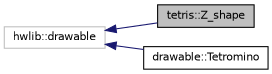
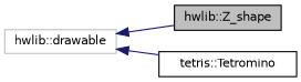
  digraph {
    rankdir=LR
    node [color=black fillcolor=white fontname=Helvetica fontsize=10 shape=record style=filled]
    edge [color=midnightblue dir=back fontname=Helvetica fontsize=10 labelfontname=Helvetica labelfontsize=10 style=solid]
-   n1 [fillcolor=grey75 fontcolor=black height=0.2 label="tetris::Z_shape" width=0.4]
-   n2 [height=0.2 label="drawable::Tetromino" width=0.4]
+   n1 [fillcolor=grey75 fontcolor=black height=0.2 label="hwlib::Z_shape" width=0.4]
+   n2 [height=0.2 label="tetris::Tetromino" width=0.4]
    n3 [color=grey75 height=0.2 label="hwlib::drawable" width=0.4]
    n3 -> n1
    n3 -> n2
  }
